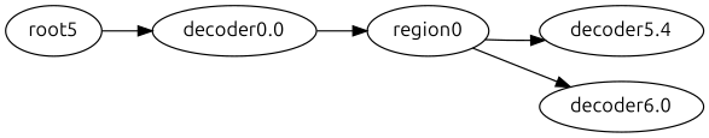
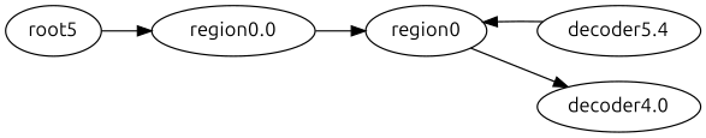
  digraph {
    fontname=Ubuntu
    rankdir=LR
    node [fontname=Ubuntu]
    edge [fontname=Ubuntu]
    n1 [label=root5]
-   "decoder0.0"
+   "decoder0.0" [label="region0.0"]
    region0
    n4 [label="decoder5.4"]
-   "decoder6.0"
+   "decoder6.0" [label="decoder4.0"]
    n1 -> "decoder0.0"
    "decoder0.0" -> region0
-   region0 -> n4
+   n4 -> region0
    region0 -> "decoder6.0"
  }
